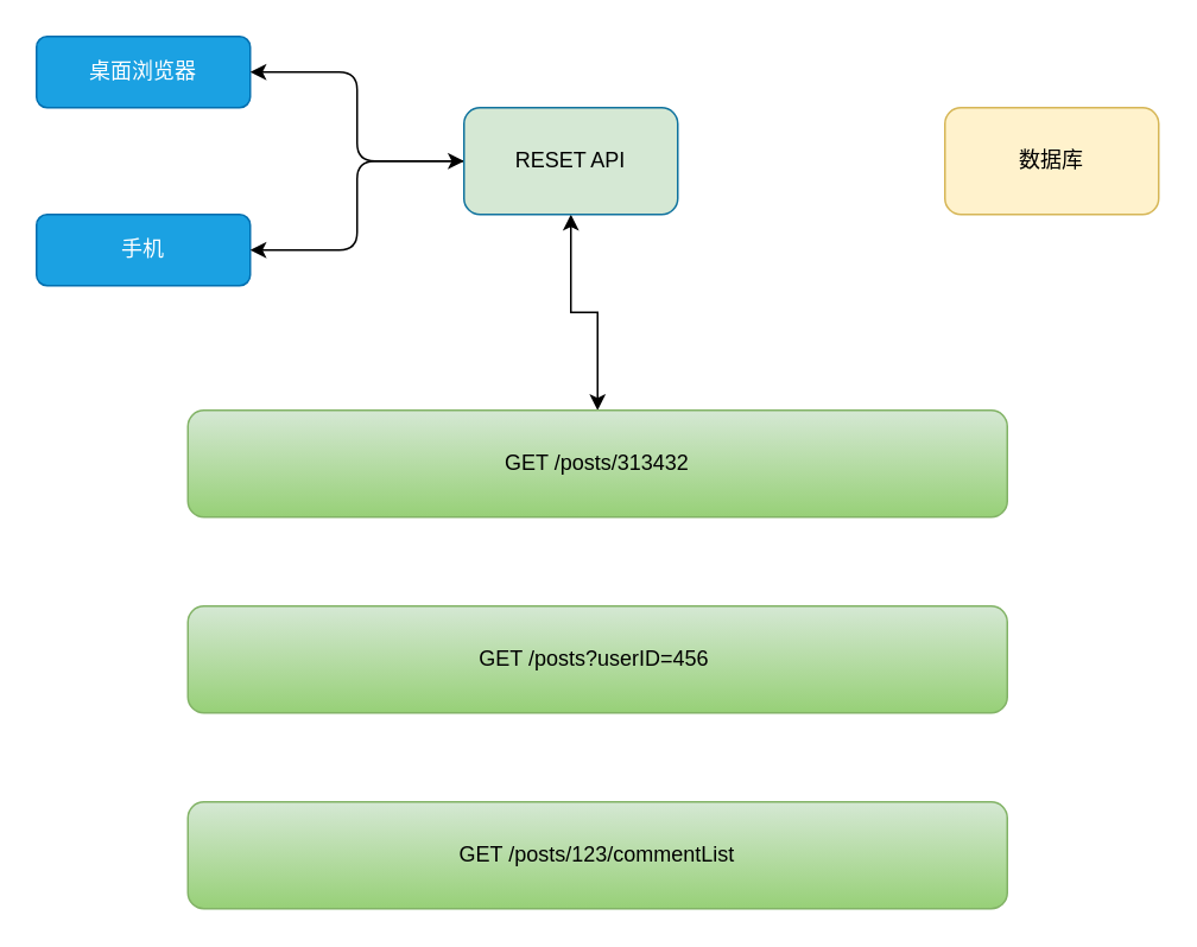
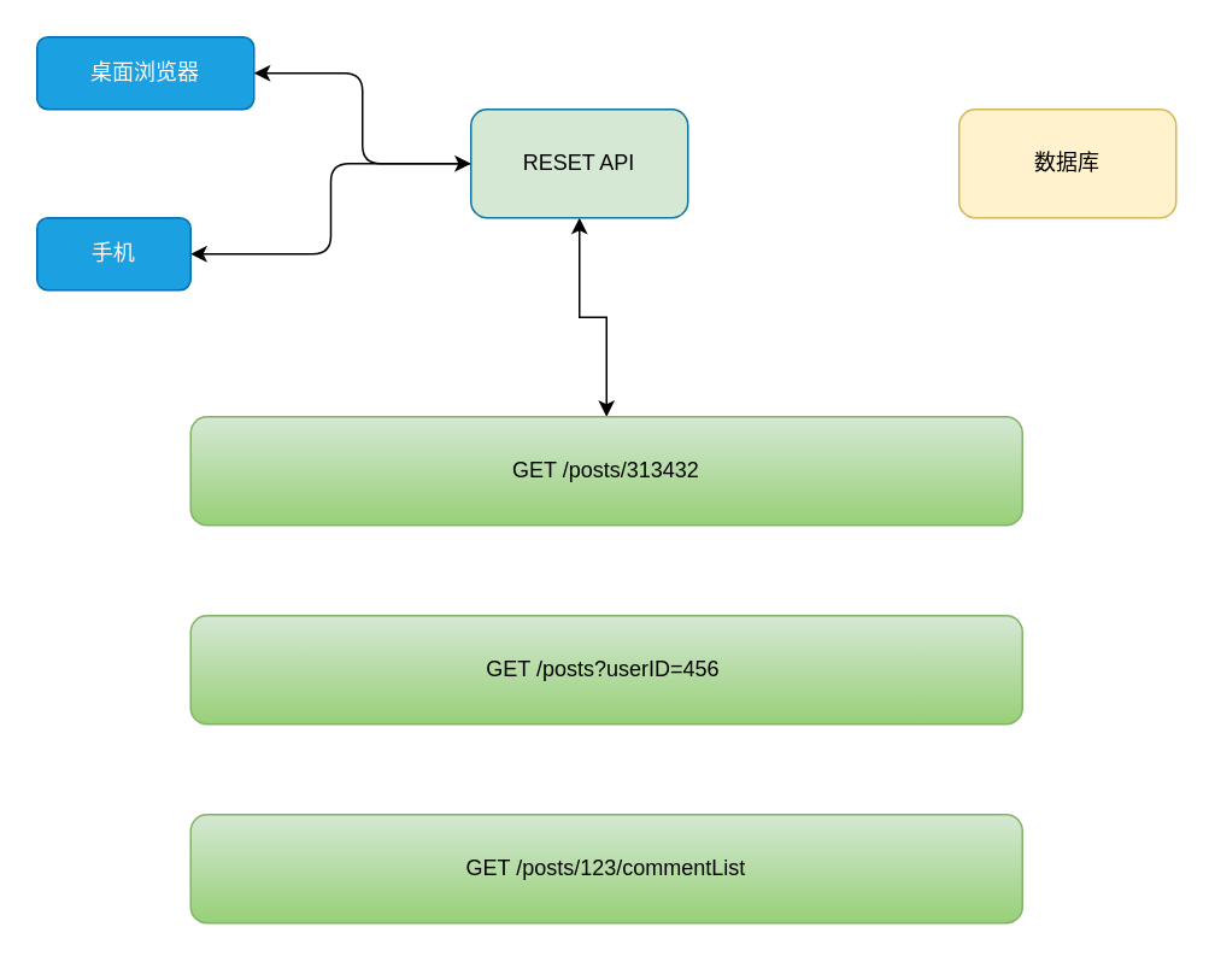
  <mxCell id="0" />
  <mxCell id="1" parent="0" />
  <mxCell id="2" value="桌面浏览器" style="rounded=1;whiteSpace=wrap;html=1;fillColor=#1ba1e2;strokeColor=#006EAF;fontColor=#ffffff;" vertex="1" parent="1"><mxGeometry x="20" y="20" width="120" height="40" as="geometry" /></mxCell>
- <mxCell id="3" value="手机" style="rounded=1;whiteSpace=wrap;html=1;fillColor=#1ba1e2;strokeColor=#006EAF;fontColor=#ffffff;" vertex="1" parent="1"><mxGeometry x="20" y="120" width="120" height="40" as="geometry" /></mxCell>
+ <mxCell id="3" value="手机" style="rounded=1;whiteSpace=wrap;html=1;fillColor=#1ba1e2;strokeColor=#006EAF;fontColor=#ffffff;" vertex="1" parent="1"><mxGeometry x="20" y="120" width="85" height="40" as="geometry" /></mxCell>
  <mxCell id="4" style="edgeStyle=orthogonalEdgeStyle;rounded=1;orthogonalLoop=1;jettySize=auto;html=1;exitX=0;exitY=0.5;exitDx=0;exitDy=0;entryX=1;entryY=0.5;entryDx=0;entryDy=0;" edge="1" parent="1" source="7" target="2"><mxGeometry relative="1" as="geometry" /></mxCell>
  <mxCell id="5" style="edgeStyle=orthogonalEdgeStyle;rounded=1;orthogonalLoop=1;jettySize=auto;html=1;exitX=0;exitY=0.5;exitDx=0;exitDy=0;entryX=1;entryY=0.5;entryDx=0;entryDy=0;startArrow=classic;startFill=1;" edge="1" parent="1" source="7" target="3"><mxGeometry relative="1" as="geometry" /></mxCell>
  <mxCell id="6" style="edgeStyle=orthogonalEdgeStyle;rounded=0;orthogonalLoop=1;jettySize=auto;html=1;startArrow=classic;startFill=1;" edge="1" parent="1" source="7" target="9"><mxGeometry relative="1" as="geometry" /></mxCell>
  <mxCell id="7" value="RESET API" style="rounded=1;whiteSpace=wrap;html=1;fillColor=#d5e8d4;strokeColor=#10739e;" vertex="1" parent="1"><mxGeometry x="260" y="60" width="120" height="60" as="geometry" /></mxCell>
  <mxCell id="8" value="数据库" style="rounded=1;whiteSpace=wrap;html=1;fillColor=#fff2cc;strokeColor=#d6b656;" vertex="1" parent="1"><mxGeometry x="530" y="60" width="120" height="60" as="geometry" /></mxCell>
  <mxCell id="9" value="GET /posts/313432" style="rounded=1;whiteSpace=wrap;html=1;fillColor=#d5e8d4;strokeColor=#82b366;gradientColor=#97d077;" vertex="1" parent="1"><mxGeometry x="105" y="230" width="460" height="60" as="geometry" /></mxCell>
  <mxCell id="10" value="GET /posts?userID=456&amp;nbsp;" style="rounded=1;whiteSpace=wrap;html=1;fillColor=#d5e8d4;strokeColor=#82b366;gradientColor=#97d077;" vertex="1" parent="1"><mxGeometry x="105" y="340" width="460" height="60" as="geometry" /></mxCell>
  <mxCell id="11" value="GET /posts/123/commentList" style="rounded=1;whiteSpace=wrap;html=1;fillColor=#d5e8d4;strokeColor=#82b366;gradientColor=#97d077;" vertex="1" parent="1"><mxGeometry x="105" y="450" width="460" height="60" as="geometry" /></mxCell>
